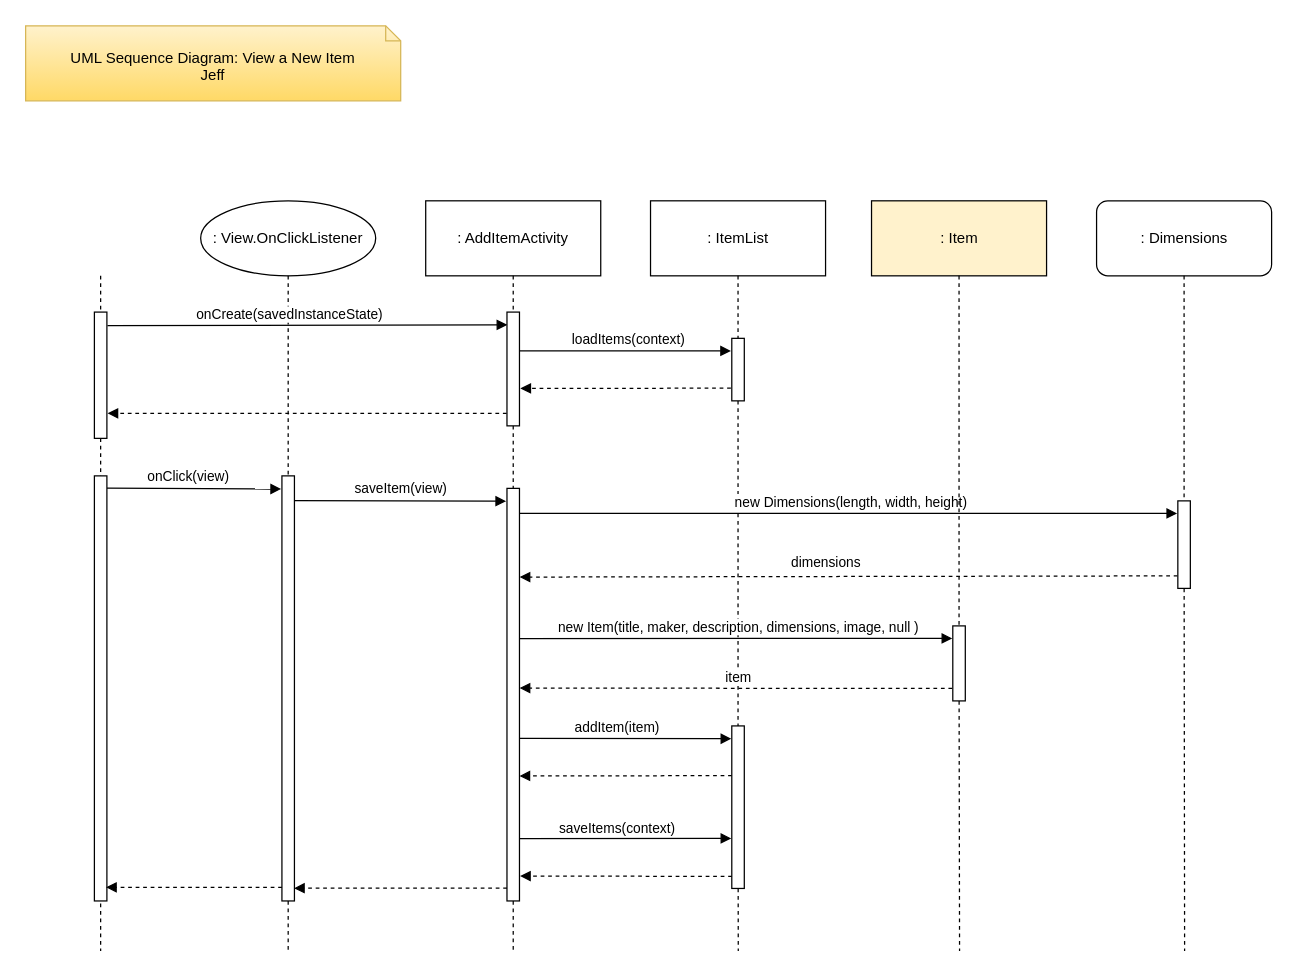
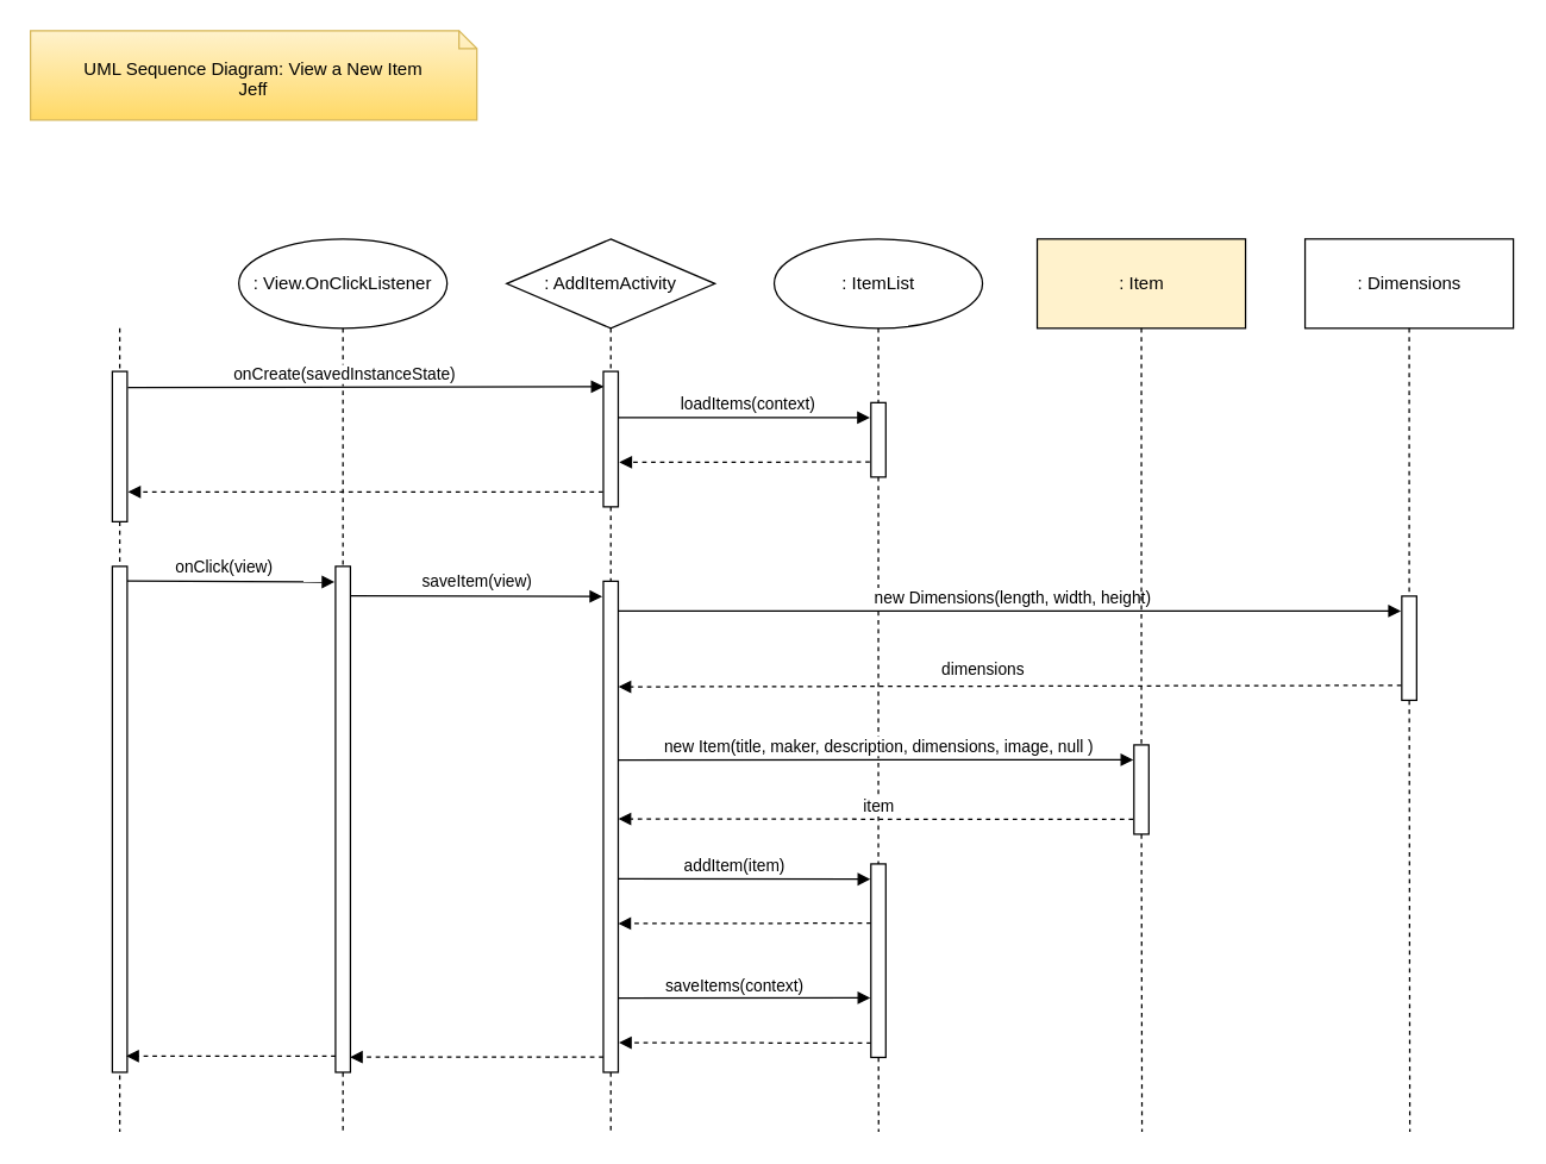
  <mxCell id="0" />
  <mxCell id="1" parent="0" />
  <mxCell id="2" value="" style="edgeStyle=none;rounded=0;jumpSize=6;orthogonalLoop=1;jettySize=auto;html=1;dashed=1;endArrow=none;endFill=0;startArrow=none;" edge="1" parent="1" source="31" target="49"><mxGeometry relative="1" as="geometry"><mxPoint x="589.82" y="892.759" as="targetPoint" /><mxPoint x="589.82" y="320" as="sourcePoint" /></mxGeometry></mxCell>
  <mxCell id="3" value="" style="edgeStyle=none;rounded=0;jumpSize=6;orthogonalLoop=1;jettySize=auto;html=1;endArrow=none;endFill=0;dashed=1;startArrow=none;" edge="1" parent="1" source="28" target="46"><mxGeometry relative="1" as="geometry"><mxPoint x="410" y="890" as="targetPoint" /><mxPoint x="410" y="350" as="sourcePoint" /></mxGeometry></mxCell>
  <mxCell id="4" style="rounded=0;orthogonalLoop=1;jettySize=auto;html=1;endArrow=none;endFill=0;dashed=1;jumpSize=6;startArrow=none;exitX=0.5;exitY=1;exitDx=0;exitDy=0;" edge="1" parent="1" source="19"><mxGeometry relative="1" as="geometry"><mxPoint x="230" y="760" as="targetPoint" /><mxPoint x="227.627" y="340" as="sourcePoint" /></mxGeometry></mxCell>
  <mxCell id="5" value=": View.OnClickListener" style="ellipse;whiteSpace=wrap;html=1;" vertex="1" parent="1"><mxGeometry x="160" y="160" width="140" height="60" as="geometry" /></mxCell>
  <mxCell id="6" style="edgeStyle=none;rounded=0;jumpSize=6;orthogonalLoop=1;jettySize=auto;html=1;endArrow=none;endFill=0;dashed=1;startArrow=none;" edge="1" parent="1" source="46"><mxGeometry relative="1" as="geometry"><mxPoint x="410" y="760" as="targetPoint" /></mxGeometry></mxCell>
- <mxCell id="7" value=": AddItemActivity" style="rounded=0;whiteSpace=wrap;html=1;" vertex="1" parent="1"><mxGeometry x="340" y="160" width="140" height="60" as="geometry" /></mxCell>
+ <mxCell id="7" value=": AddItemActivity" style="rhombus;whiteSpace=wrap;html=1;" vertex="1" parent="1"><mxGeometry x="340" y="160" width="140" height="60" as="geometry" /></mxCell>
  <mxCell id="8" style="edgeStyle=none;rounded=0;jumpSize=6;orthogonalLoop=1;jettySize=auto;html=1;dashed=1;endArrow=none;endFill=0;startArrow=none;" edge="1" parent="1" source="49"><mxGeometry relative="1" as="geometry"><mxPoint x="590" y="760" as="targetPoint" /></mxGeometry></mxCell>
- <mxCell id="9" value=": ItemList" style="rounded=0;whiteSpace=wrap;html=1;" vertex="1" parent="1"><mxGeometry x="519.82" y="160" width="140" height="60" as="geometry" /></mxCell>
+ <mxCell id="9" value=": ItemList" style="ellipse;whiteSpace=wrap;html=1;" vertex="1" parent="1"><mxGeometry x="519.82" y="160" width="140" height="60" as="geometry" /></mxCell>
  <mxCell id="10" style="edgeStyle=none;rounded=0;jumpSize=6;orthogonalLoop=1;jettySize=auto;html=1;endArrow=none;endFill=0;dashed=1;startArrow=none;" edge="1" parent="1" source="38"><mxGeometry relative="1" as="geometry"><mxPoint x="947" y="760" as="targetPoint" /></mxGeometry></mxCell>
- <mxCell id="11" value=": Dimensions" style="whiteSpace=wrap;html=1;rounded=1;" vertex="1" parent="1"><mxGeometry x="876.59" y="160" width="140" height="60" as="geometry" /></mxCell>
+ <mxCell id="11" value=": Dimensions" style="rounded=0;whiteSpace=wrap;html=1;" vertex="1" parent="1"><mxGeometry x="876.59" y="160" width="140" height="60" as="geometry" /></mxCell>
  <mxCell id="12" style="edgeStyle=none;rounded=0;jumpSize=6;orthogonalLoop=1;jettySize=auto;html=1;dashed=1;endArrow=none;endFill=0;startArrow=none;" edge="1" parent="1" source="52"><mxGeometry relative="1" as="geometry"><mxPoint x="767" y="760" as="targetPoint" /></mxGeometry></mxCell>
  <mxCell id="13" value=": Item" style="rounded=0;whiteSpace=wrap;html=1;fillColor=#fff2cc;" vertex="1" parent="1"><mxGeometry x="696.59" y="160" width="140" height="60" as="geometry" /></mxCell>
  <mxCell id="14" style="rounded=0;orthogonalLoop=1;jettySize=auto;html=1;endArrow=none;endFill=0;dashed=1;jumpSize=6;startArrow=none;" edge="1" parent="1" source="23"><mxGeometry relative="1" as="geometry"><mxPoint x="80" y="760" as="targetPoint" /><mxPoint x="80" y="220" as="sourcePoint" /></mxGeometry></mxCell>
  <mxCell id="15" style="edgeStyle=none;rounded=0;jumpSize=6;orthogonalLoop=1;jettySize=auto;html=1;endArrow=block;endFill=1;entryX=-0.055;entryY=0.143;entryDx=0;entryDy=0;entryPerimeter=0;" edge="1" parent="1" target="38"><mxGeometry relative="1" as="geometry"><mxPoint x="415" y="410" as="sourcePoint" /><mxPoint x="930" y="410" as="targetPoint" /></mxGeometry></mxCell>
  <mxCell id="16" value="new Dimensions(length, width, height)" style="edgeLabel;html=1;align=center;verticalAlign=middle;resizable=0;points=[];" vertex="1" connectable="0" parent="15"><mxGeometry x="-0.441" relative="1" as="geometry"><mxPoint x="118" y="-10" as="offset" /></mxGeometry></mxCell>
  <mxCell id="17" style="edgeStyle=none;rounded=0;jumpSize=6;orthogonalLoop=1;jettySize=auto;html=1;endArrow=block;endFill=1;exitX=0.966;exitY=0.058;exitDx=0;exitDy=0;exitPerimeter=0;entryX=-0.069;entryY=0.031;entryDx=0;entryDy=0;entryPerimeter=0;" edge="1" parent="1" source="19" target="46"><mxGeometry relative="1" as="geometry"><mxPoint x="380" y="400" as="targetPoint" /><mxPoint x="250" y="400" as="sourcePoint" /></mxGeometry></mxCell>
  <mxCell id="18" value="saveItem(view)" style="edgeLabel;html=1;align=center;verticalAlign=middle;resizable=0;points=[];" vertex="1" connectable="0" parent="17"><mxGeometry x="-0.195" y="2" relative="1" as="geometry"><mxPoint x="17" y="-8" as="offset" /></mxGeometry></mxCell>
  <mxCell id="19" value="" style="rounded=0;whiteSpace=wrap;html=1;" vertex="1" parent="1"><mxGeometry x="225" y="380" width="10" height="340" as="geometry" /></mxCell>
  <mxCell id="20" value="" style="rounded=0;orthogonalLoop=1;jettySize=auto;html=1;endArrow=none;endFill=0;dashed=1;jumpSize=6;startArrow=none;exitX=0.5;exitY=1;exitDx=0;exitDy=0;" edge="1" parent="1" source="5" target="19"><mxGeometry relative="1" as="geometry"><mxPoint x="230" y="900" as="targetPoint" /><mxPoint x="230" y="220" as="sourcePoint" /></mxGeometry></mxCell>
  <mxCell id="21" style="edgeStyle=none;rounded=0;jumpSize=6;orthogonalLoop=1;jettySize=auto;html=1;endArrow=block;endFill=1;entryX=0.028;entryY=0.112;entryDx=0;entryDy=0;entryPerimeter=0;exitX=1.044;exitY=0.108;exitDx=0;exitDy=0;exitPerimeter=0;" edge="1" parent="1" source="23" target="28"><mxGeometry relative="1" as="geometry"><mxPoint y="260" as="sourcePoint" x="100" /><mxPoint x="445" y="260" as="targetPoint" /></mxGeometry></mxCell>
  <mxCell id="22" value="onCreate(savedInstanceState)" style="edgeLabel;html=1;align=center;verticalAlign=middle;resizable=0;points=[];" vertex="1" connectable="0" parent="21"><mxGeometry x="-0.293" y="1" relative="1" as="geometry"><mxPoint x="32" y="-8" as="offset" /></mxGeometry></mxCell>
  <mxCell id="23" value="" style="rounded=0;whiteSpace=wrap;html=1;" vertex="1" parent="1"><mxGeometry x="75" y="249" width="10" height="101" as="geometry" /></mxCell>
  <mxCell id="24" value="" style="rounded=0;orthogonalLoop=1;jettySize=auto;html=1;endArrow=none;endFill=0;dashed=1;jumpSize=6;startArrow=none;" edge="1" parent="1" target="23"><mxGeometry relative="1" as="geometry"><mxPoint x="79.9" y="804" as="targetPoint" /><mxPoint x="80" y="220" as="sourcePoint" /></mxGeometry></mxCell>
  <mxCell id="25" style="edgeStyle=none;rounded=0;jumpSize=6;orthogonalLoop=1;jettySize=auto;html=1;endArrow=block;endFill=1;exitX=1.017;exitY=0.34;exitDx=0;exitDy=0;exitPerimeter=0;entryX=-0.064;entryY=0.201;entryDx=0;entryDy=0;entryPerimeter=0;" edge="1" parent="1" source="28" target="31"><mxGeometry relative="1" as="geometry"><mxPoint x="420" y="279" as="sourcePoint" /><mxPoint x="580" y="280" as="targetPoint" /></mxGeometry></mxCell>
  <mxCell id="26" value="loadItems(context)" style="edgeLabel;html=1;align=center;verticalAlign=middle;resizable=0;points=[];" vertex="1" connectable="0" parent="25"><mxGeometry x="-0.674" relative="1" as="geometry"><mxPoint x="58" y="-9" as="offset" /></mxGeometry></mxCell>
  <mxCell id="27" style="edgeStyle=none;rounded=0;jumpSize=6;orthogonalLoop=1;jettySize=auto;html=1;dashed=1;endArrow=block;endFill=1;exitX=-0.026;exitY=0.89;exitDx=0;exitDy=0;exitPerimeter=0;entryX=1.049;entryY=0.802;entryDx=0;entryDy=0;entryPerimeter=0;" edge="1" parent="1" source="28" target="23"><mxGeometry relative="1" as="geometry"><mxPoint x="90" y="330" as="targetPoint" /><mxPoint x="400" y="329" as="sourcePoint" /></mxGeometry></mxCell>
  <mxCell id="28" value="" style="rounded=0;whiteSpace=wrap;html=1;" vertex="1" parent="1"><mxGeometry x="405" y="249" width="10" height="91" as="geometry" /></mxCell>
  <mxCell id="29" value="" style="edgeStyle=none;rounded=0;jumpSize=6;orthogonalLoop=1;jettySize=auto;html=1;endArrow=none;endFill=0;dashed=1;" edge="1" parent="1" source="7" target="28"><mxGeometry relative="1" as="geometry"><mxPoint x="412" y="890" as="targetPoint" /><mxPoint x="412" y="220" as="sourcePoint" /></mxGeometry></mxCell>
  <mxCell id="30" style="edgeStyle=none;rounded=0;jumpSize=6;orthogonalLoop=1;jettySize=auto;html=1;dashed=1;endArrow=block;endFill=1;exitX=-0.073;exitY=0.797;exitDx=0;exitDy=0;exitPerimeter=0;entryX=1.071;entryY=0.671;entryDx=0;entryDy=0;entryPerimeter=0;" edge="1" parent="1" source="31" target="28"><mxGeometry relative="1" as="geometry"><mxPoint x="600" y="310" as="sourcePoint" /><mxPoint x="420" y="310" as="targetPoint" /></mxGeometry></mxCell>
  <mxCell id="31" value="" style="rounded=0;whiteSpace=wrap;html=1;" vertex="1" parent="1"><mxGeometry x="584.82" y="270" width="10" height="50" as="geometry" /></mxCell>
  <mxCell id="32" value="" style="edgeStyle=none;rounded=0;jumpSize=6;orthogonalLoop=1;jettySize=auto;html=1;dashed=1;endArrow=none;endFill=0;" edge="1" parent="1" source="9" target="31"><mxGeometry relative="1" as="geometry"><mxPoint x="589.82" y="892.759" as="targetPoint" /><mxPoint x="589.82" y="220" as="sourcePoint" /></mxGeometry></mxCell>
  <mxCell id="33" style="edgeStyle=none;rounded=0;jumpSize=6;orthogonalLoop=1;jettySize=auto;html=1;endArrow=block;endFill=1;entryX=-0.069;entryY=0.031;entryDx=0;entryDy=0;entryPerimeter=0;exitX=1;exitY=0.029;exitDx=0;exitDy=0;exitPerimeter=0;" edge="1" parent="1" source="35" target="19"><mxGeometry relative="1" as="geometry"><mxPoint x="110" y="390" as="sourcePoint" /><mxPoint x="200" y="390" as="targetPoint" /></mxGeometry></mxCell>
  <mxCell id="34" value="onClick(view)" style="edgeLabel;html=1;align=center;verticalAlign=middle;resizable=0;points=[];" vertex="1" connectable="0" parent="33"><mxGeometry x="-0.045" relative="1" as="geometry"><mxPoint x="-2" y="-10" as="offset" /></mxGeometry></mxCell>
  <mxCell id="35" value="" style="rounded=0;whiteSpace=wrap;html=1;" vertex="1" parent="1"><mxGeometry x="75" y="380" width="10" height="340" as="geometry" /></mxCell>
  <mxCell id="36" style="edgeStyle=none;rounded=0;jumpSize=6;orthogonalLoop=1;jettySize=auto;html=1;dashed=1;endArrow=block;endFill=1;exitX=-0.028;exitY=0.857;exitDx=0;exitDy=0;exitPerimeter=0;entryX=1.01;entryY=0.215;entryDx=0;entryDy=0;entryPerimeter=0;" edge="1" parent="1" source="38" target="46"><mxGeometry relative="1" as="geometry"><mxPoint x="420" y="460" as="targetPoint" /><mxPoint x="920" y="460" as="sourcePoint" /></mxGeometry></mxCell>
  <mxCell id="37" value="dimensions" style="edgeLabel;html=1;align=center;verticalAlign=middle;resizable=0;points=[];labelBackgroundColor=#FFFFFF;" vertex="1" connectable="0" parent="36"><mxGeometry x="0.306" relative="1" as="geometry"><mxPoint x="62" y="-12" as="offset" /></mxGeometry></mxCell>
  <mxCell id="38" value="" style="rounded=0;whiteSpace=wrap;html=1;" vertex="1" parent="1"><mxGeometry x="941.59" y="400" width="10" height="70" as="geometry" /></mxCell>
  <mxCell id="39" value="" style="edgeStyle=none;rounded=0;jumpSize=6;orthogonalLoop=1;jettySize=auto;html=1;endArrow=none;endFill=0;dashed=1;" edge="1" parent="1" source="11" target="38"><mxGeometry relative="1" as="geometry"><mxPoint x="946.59" y="890.69" as="targetPoint" /><mxPoint x="946.59" y="220" as="sourcePoint" /></mxGeometry></mxCell>
  <mxCell id="40" style="edgeStyle=none;rounded=0;jumpSize=6;orthogonalLoop=1;jettySize=auto;html=1;endArrow=block;endFill=1;exitX=0.959;exitY=0.364;exitDx=0;exitDy=0;exitPerimeter=0;entryX=-0.04;entryY=0.167;entryDx=0;entryDy=0;entryPerimeter=0;" edge="1" parent="1" source="46" target="52"><mxGeometry relative="1" as="geometry"><mxPoint x="800" y="510" as="targetPoint" /><mxPoint x="420" y="510" as="sourcePoint" /></mxGeometry></mxCell>
  <mxCell id="41" value="new Item(title, maker, description, dimensions, image, null )" style="edgeLabel;html=1;align=center;verticalAlign=middle;resizable=0;points=[];" vertex="1" connectable="0" parent="40"><mxGeometry x="0.135" y="-1" relative="1" as="geometry"><mxPoint x="-22" y="-11" as="offset" /></mxGeometry></mxCell>
  <mxCell id="42" style="edgeStyle=none;rounded=0;jumpSize=6;orthogonalLoop=1;jettySize=auto;html=1;endArrow=block;endFill=1;exitX=1.044;exitY=0.606;exitDx=0;exitDy=0;exitPerimeter=0;entryX=-0.039;entryY=0.079;entryDx=0;entryDy=0;entryPerimeter=0;" edge="1" parent="1" source="46" target="49"><mxGeometry relative="1" as="geometry"><mxPoint x="520" y="600" as="targetPoint" /><mxPoint x="420" y="587" as="sourcePoint" /></mxGeometry></mxCell>
  <mxCell id="43" value="addItem(item)" style="edgeLabel;html=1;align=center;verticalAlign=middle;resizable=0;points=[];" vertex="1" connectable="0" parent="42"><mxGeometry x="-0.303" relative="1" as="geometry"><mxPoint x="18" y="-10" as="offset" /></mxGeometry></mxCell>
  <mxCell id="44" style="edgeStyle=none;rounded=0;jumpSize=6;orthogonalLoop=1;jettySize=auto;html=1;endArrow=block;endFill=1;entryX=-0.038;entryY=0.714;entryDx=0;entryDy=0;entryPerimeter=0;exitX=1.039;exitY=0.879;exitDx=0;exitDy=0;exitPerimeter=0;" edge="1" parent="1"><mxGeometry relative="1" as="geometry"><mxPoint x="584.44" y="669.96" as="targetPoint" /><mxPoint x="415.39" y="670.07" as="sourcePoint" /></mxGeometry></mxCell>
  <mxCell id="45" value="saveItems(context)" style="edgeLabel;html=1;align=center;verticalAlign=middle;resizable=0;points=[];" vertex="1" connectable="0" parent="44"><mxGeometry x="-0.424" relative="1" as="geometry"><mxPoint x="28" y="-9" as="offset" /></mxGeometry></mxCell>
  <mxCell id="46" value="" style="rounded=0;whiteSpace=wrap;html=1;" vertex="1" parent="1"><mxGeometry x="405" y="390" width="10" height="330" as="geometry" /></mxCell>
  <mxCell id="47" style="edgeStyle=none;rounded=0;jumpSize=6;orthogonalLoop=1;jettySize=auto;html=1;dashed=1;endArrow=block;endFill=1;entryX=1;entryY=0.697;entryDx=0;entryDy=0;entryPerimeter=0;exitX=0.005;exitY=0.306;exitDx=0;exitDy=0;exitPerimeter=0;" edge="1" parent="1" source="49" target="46"><mxGeometry relative="1" as="geometry"><mxPoint x="420" y="630" as="targetPoint" /><mxPoint x="580" y="630" as="sourcePoint" /></mxGeometry></mxCell>
  <mxCell id="48" style="edgeStyle=none;rounded=0;jumpSize=6;orthogonalLoop=1;jettySize=auto;html=1;endArrow=block;endFill=1;dashed=1;exitX=0.011;exitY=0.931;exitDx=0;exitDy=0;exitPerimeter=0;entryX=1.045;entryY=0.97;entryDx=0;entryDy=0;entryPerimeter=0;" edge="1" parent="1"><mxGeometry relative="1" as="geometry"><mxPoint x="415.45" y="700.1" as="targetPoint" /><mxPoint x="584.93" y="700.34" as="sourcePoint" /></mxGeometry></mxCell>
  <mxCell id="49" value="" style="rounded=0;whiteSpace=wrap;html=1;" vertex="1" parent="1"><mxGeometry x="584.82" y="580" width="10" height="130" as="geometry" /></mxCell>
  <mxCell id="50" style="edgeStyle=none;rounded=0;jumpSize=6;orthogonalLoop=1;jettySize=auto;html=1;endArrow=block;endFill=1;dashed=1;entryX=1.01;entryY=0.484;entryDx=0;entryDy=0;entryPerimeter=0;exitX=-0.05;exitY=0.834;exitDx=0;exitDy=0;exitPerimeter=0;" edge="1" parent="1" source="52" target="46"><mxGeometry relative="1" as="geometry"><mxPoint x="420" y="549" as="targetPoint" /><mxPoint x="750" y="550" as="sourcePoint" /></mxGeometry></mxCell>
  <mxCell id="51" value="item" style="edgeLabel;html=1;align=center;verticalAlign=middle;resizable=0;points=[];" vertex="1" connectable="0" parent="50"><mxGeometry x="0.184" relative="1" as="geometry"><mxPoint x="33" y="-9" as="offset" /></mxGeometry></mxCell>
  <mxCell id="52" value="" style="rounded=0;whiteSpace=wrap;html=1;" vertex="1" parent="1"><mxGeometry x="761.59" y="500" width="10" height="60" as="geometry" /></mxCell>
  <mxCell id="53" value="" style="edgeStyle=none;rounded=0;jumpSize=6;orthogonalLoop=1;jettySize=auto;html=1;dashed=1;endArrow=none;endFill=0;" edge="1" parent="1" source="13" target="52"><mxGeometry relative="1" as="geometry"><mxPoint x="766.59" y="891.379" as="targetPoint" /><mxPoint x="766.59" y="220" as="sourcePoint" /></mxGeometry></mxCell>
  <mxCell id="54" style="edgeStyle=none;rounded=0;jumpSize=6;orthogonalLoop=1;jettySize=auto;html=1;endArrow=block;endFill=1;dashed=1;exitX=0;exitY=0.969;exitDx=0;exitDy=0;exitPerimeter=0;entryX=0.966;entryY=0.97;entryDx=0;entryDy=0;entryPerimeter=0;" edge="1" parent="1" source="46" target="19"><mxGeometry relative="1" as="geometry"><mxPoint x="250" y="710" as="targetPoint" /><mxPoint x="350" y="709" as="sourcePoint" /></mxGeometry></mxCell>
  <mxCell id="55" style="edgeStyle=none;rounded=0;jumpSize=6;orthogonalLoop=1;jettySize=auto;html=1;endArrow=block;endFill=1;dashed=1;entryX=0.931;entryY=0.968;entryDx=0;entryDy=0;entryPerimeter=0;exitX=0;exitY=0.968;exitDx=0;exitDy=0;exitPerimeter=0;" edge="1" parent="1" source="19" target="35"><mxGeometry relative="1" as="geometry"><mxPoint x="90" y="710" as="targetPoint" /><mxPoint x="190" y="709" as="sourcePoint" /></mxGeometry></mxCell>
  <mxCell id="56" value="&lt;span&gt;&lt;span style=&quot;font-weight: normal;&quot;&gt;UML Sequence Diagram: View a New Item&lt;br&gt;Jeff&lt;/span&gt;&lt;br&gt;&lt;/span&gt;" style="shape=note2;boundedLbl=1;whiteSpace=wrap;html=1;size=12;verticalAlign=top;align=center;labelBackgroundColor=none;fillColor=#fff2cc;strokeColor=#d6b656;gradientColor=#ffd966;fontStyle=1" vertex="1" parent="1"><mxGeometry x="20" y="20" width="300" height="60" as="geometry" /></mxCell>
